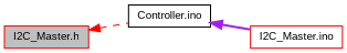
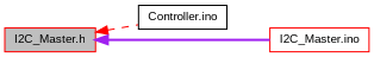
  digraph {
    fontname="Liberation Sans"
    rankdir=LR
    node [color=red fillcolor=white fontname="Liberation Sans" fontsize=10 shape=record style=filled]
    edge [dir=back fontname="Liberation Sans" fontsize=10 labelfontname=Helvetica labelfontsize=10]
    n1 [fillcolor=grey75 fontcolor=black height=0.2 label="I2C_Master.h" width=0.4]
    n2 [color=black height=0.2 label="Controller.ino" width=0.4]
    n3 [height=0.2 label="I2C_Master.ino" width=0.4]
    n1 -> n2 [color=red style=dashed]
-   n2 -> n3 [color=purple style=bold]
+   n1 -> n3 [color=purple style=bold]
  }
